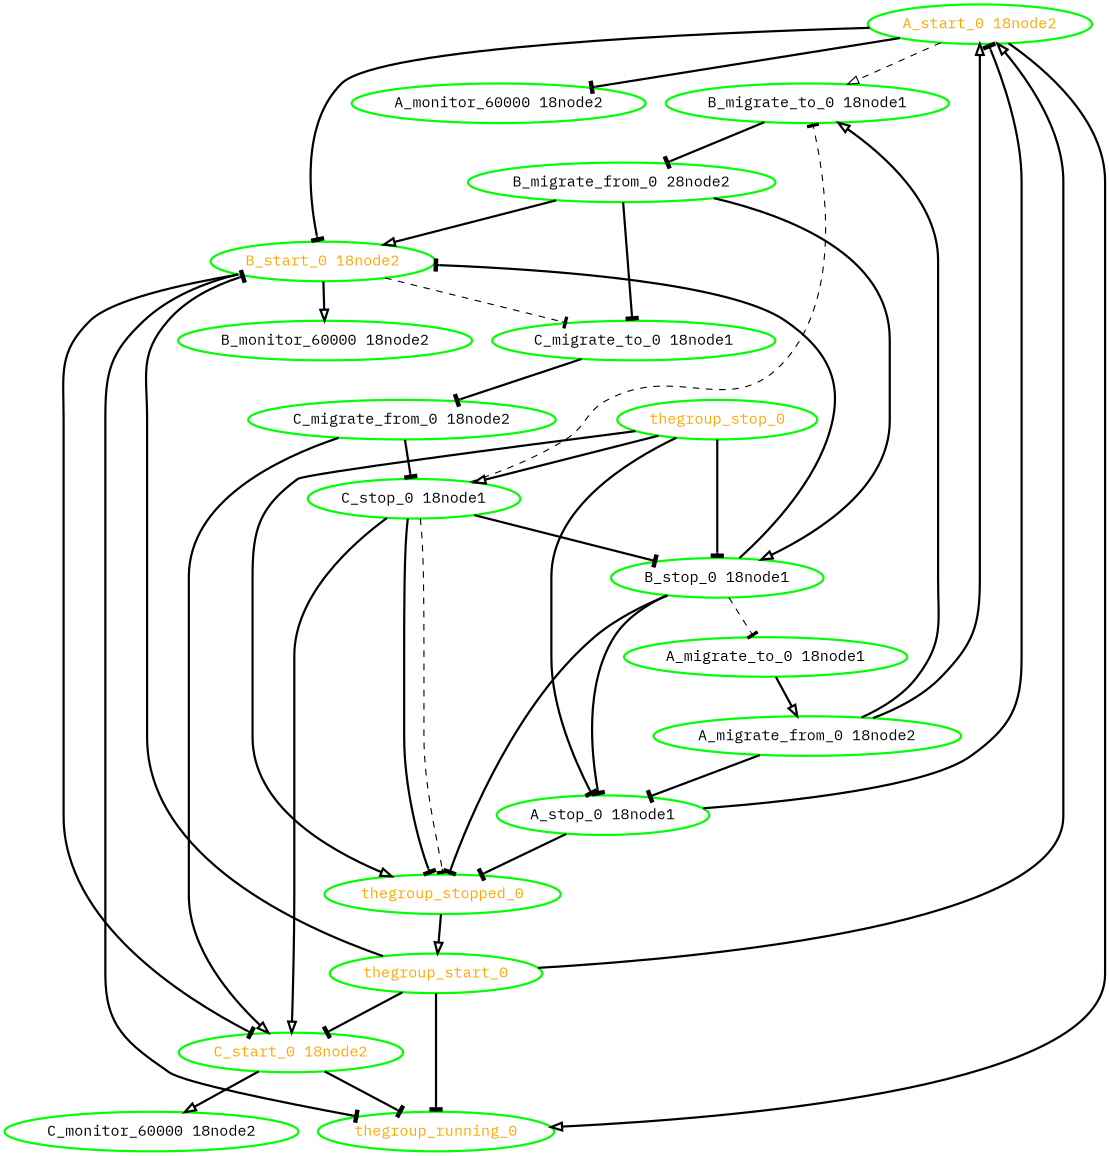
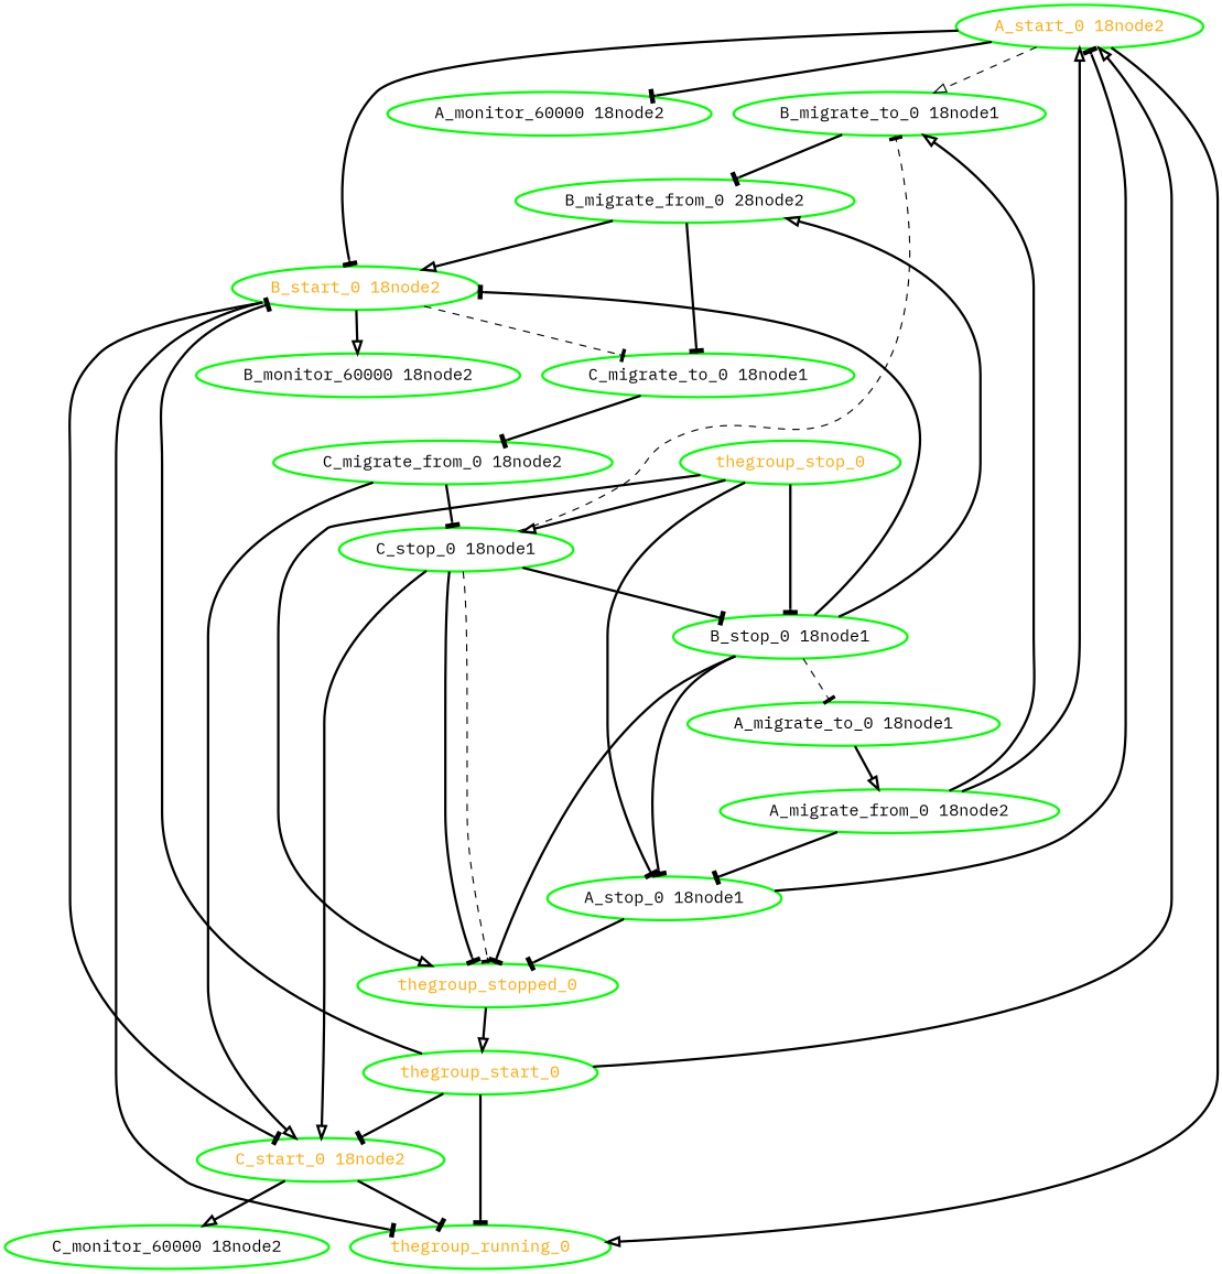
  digraph {
    fontname="IBM Plex Mono"
    node [color=green fontcolor=black fontname="IBM Plex Mono" style=bold]
    edge [arrowhead=tee fontname="IBM Plex Mono" style=bold]
    "A_start_0 18node2" [fontcolor=orange]
    "A_migrate_from_0 18node2"
    "A_stop_0 18node1"
    "B_migrate_to_0 18node1"
    "A_monitor_60000 18node2"
    "B_start_0 18node2" [fontcolor=orange]
    thegroup_running_0 [fontcolor=orange]
    thegroup_stopped_0 [fontcolor=orange]
    n9 [label="B_migrate_from_0 28node2"]
    "C_migrate_to_0 18node1"
    "B_monitor_60000 18node2"
    "C_start_0 18node2" [fontcolor=orange]
    thegroup_start_0 [fontcolor=orange]
    "B_stop_0 18node1"
    "A_migrate_to_0 18node1"
    "C_migrate_from_0 18node2"
    "C_monitor_60000 18node2"
    "C_stop_0 18node1"
    thegroup_stop_0 [fontcolor=orange]
    "A_start_0 18node2" -> "B_migrate_to_0 18node1" [arrowhead=onormal style=dashed]
    "A_start_0 18node2" -> "A_monitor_60000 18node2"
    "A_start_0 18node2" -> "B_start_0 18node2"
    "A_start_0 18node2" -> thegroup_running_0 [arrowhead=onormal]
    "A_migrate_from_0 18node2" -> "A_start_0 18node2" [arrowhead=onormal]
    "A_migrate_from_0 18node2" -> "A_stop_0 18node1"
    "A_migrate_from_0 18node2" -> "B_migrate_to_0 18node1" [arrowhead=onormal]
    "A_stop_0 18node1" -> "A_start_0 18node2"
    "A_stop_0 18node1" -> thegroup_stopped_0
    "B_migrate_to_0 18node1" -> n9
    "B_start_0 18node2" -> thegroup_running_0
    "B_start_0 18node2" -> "C_migrate_to_0 18node1" [style=dashed]
    "B_start_0 18node2" -> "B_monitor_60000 18node2" [arrowhead=onormal]
    "B_start_0 18node2" -> "C_start_0 18node2"
    thegroup_stopped_0 -> thegroup_start_0 [arrowhead=onormal]
    n9 -> "B_start_0 18node2" [arrowhead=onormal]
    n9 -> "C_migrate_to_0 18node1"
-   n9 -> "B_stop_0 18node1" [arrowhead=onormal]
+   "B_stop_0 18node1" -> n9 [arrowhead=onormal]
    "C_migrate_to_0 18node1" -> "C_migrate_from_0 18node2"
    "C_start_0 18node2" -> thegroup_running_0
    "C_start_0 18node2" -> "C_monitor_60000 18node2" [arrowhead=onormal]
    thegroup_start_0 -> "A_start_0 18node2" [arrowhead=onormal]
    thegroup_start_0 -> "B_start_0 18node2"
    thegroup_start_0 -> thegroup_running_0
    thegroup_start_0 -> "C_start_0 18node2"
    "B_stop_0 18node1" -> "A_stop_0 18node1"
    "B_stop_0 18node1" -> "B_start_0 18node2"
    "B_stop_0 18node1" -> thegroup_stopped_0
    "B_stop_0 18node1" -> "A_migrate_to_0 18node1" [style=dashed]
    "A_migrate_to_0 18node1" -> "A_migrate_from_0 18node2" [arrowhead=onormal]
    "C_migrate_from_0 18node2" -> "C_start_0 18node2" [arrowhead=onormal]
    "C_migrate_from_0 18node2" -> "C_stop_0 18node1"
    "C_stop_0 18node1" -> "B_migrate_to_0 18node1" [style=dashed]
    "C_stop_0 18node1" -> thegroup_stopped_0
    "C_stop_0 18node1" -> thegroup_stopped_0 [style=dashed]
    "C_stop_0 18node1" -> "C_start_0 18node2" [arrowhead=onormal]
    "C_stop_0 18node1" -> "B_stop_0 18node1"
    thegroup_stop_0 -> "A_stop_0 18node1"
    thegroup_stop_0 -> thegroup_stopped_0 [arrowhead=onormal]
    thegroup_stop_0 -> "B_stop_0 18node1"
    thegroup_stop_0 -> "C_stop_0 18node1" [arrowhead=onormal]
  }
